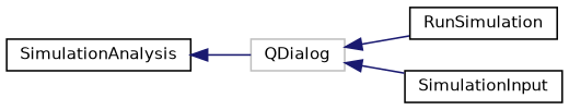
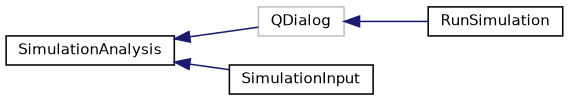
  digraph {
    rankdir=LR
    node [color=black fillcolor=white fontname=Helvetica fontsize=10 shape=record style=filled]
    edge [color=midnightblue dir=back fontname=Helvetica fontsize=10 labelfontname=Helvetica labelfontsize=10 style=solid]
    n1 [color=grey75 height=0.2 label=QDialog width=0.4]
    n2 [height=0.2 label=RunSimulation width=0.4]
    n3 [height=0.2 label=SimulationInput width=0.4]
    n4 [height=0.2 label=SimulationAnalysis width=0.4]
    n1 -> n2
-   n1 -> n3
+   n4 -> n3
    n4 -> n1
  }
